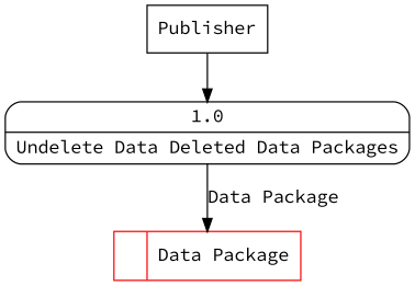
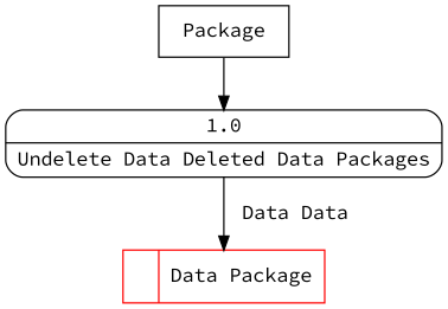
  digraph {
    fontname="Source Code Pro"
    node [fontname="Source Code Pro"]
    edge [fontname="Source Code Pro"]
    n1 [color=red label="<f0>  |<f1> Data Package " shape=record]
-   n2 [label=Publisher shape=box]
+   n2 [label=Package shape=box]
    n3 [label="{<f0> 1.0|<f1> Undelete Data Deleted Data Packages }" shape=Mrecord]
    n2 -> n3
-   n3 -> n1 [label="Data Package"]
+   n3 -> n1 [label="Data Data"]
  }
